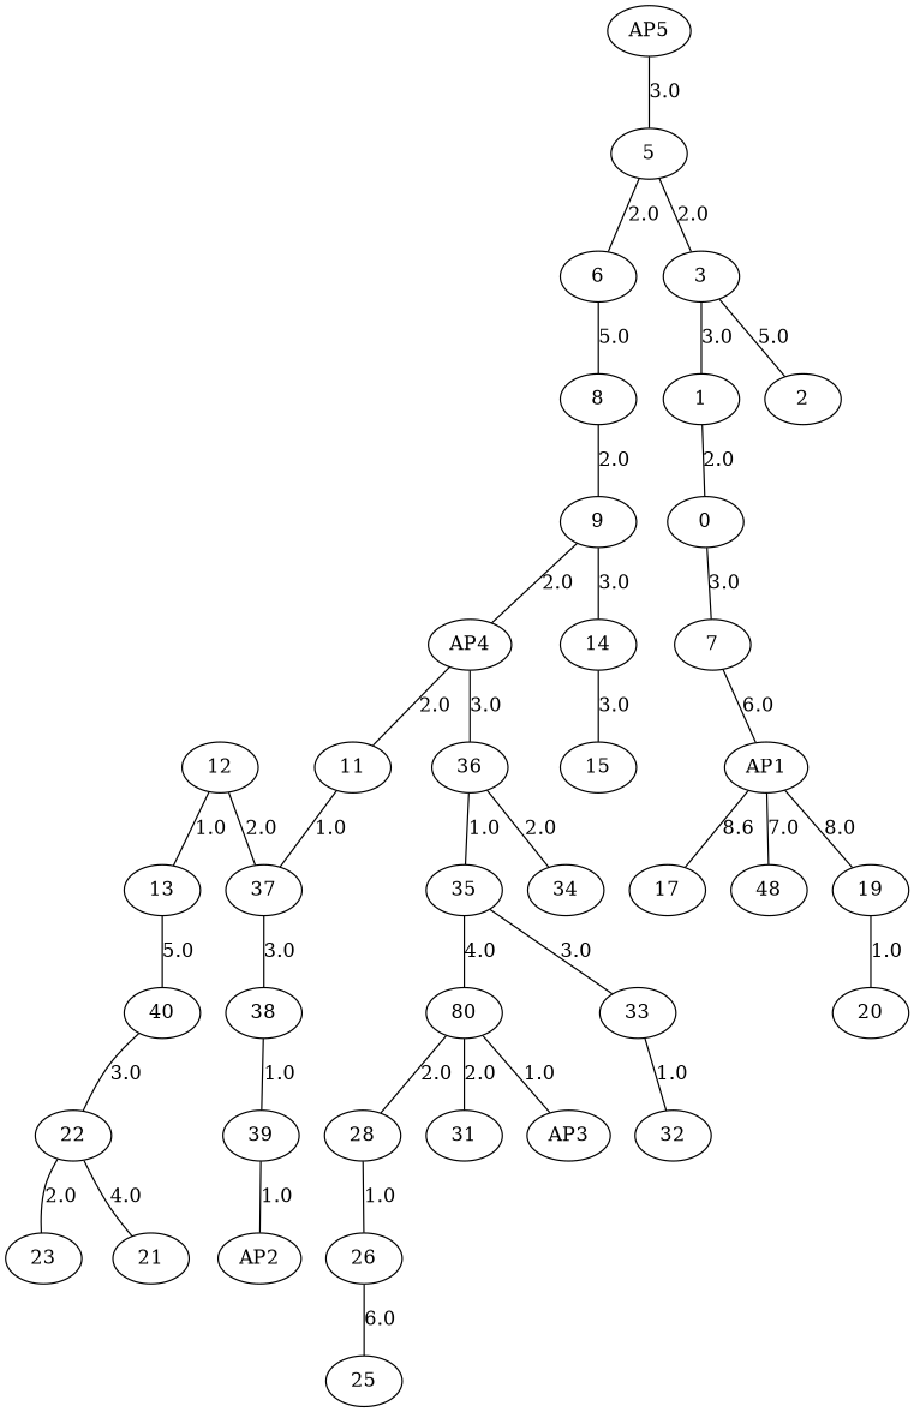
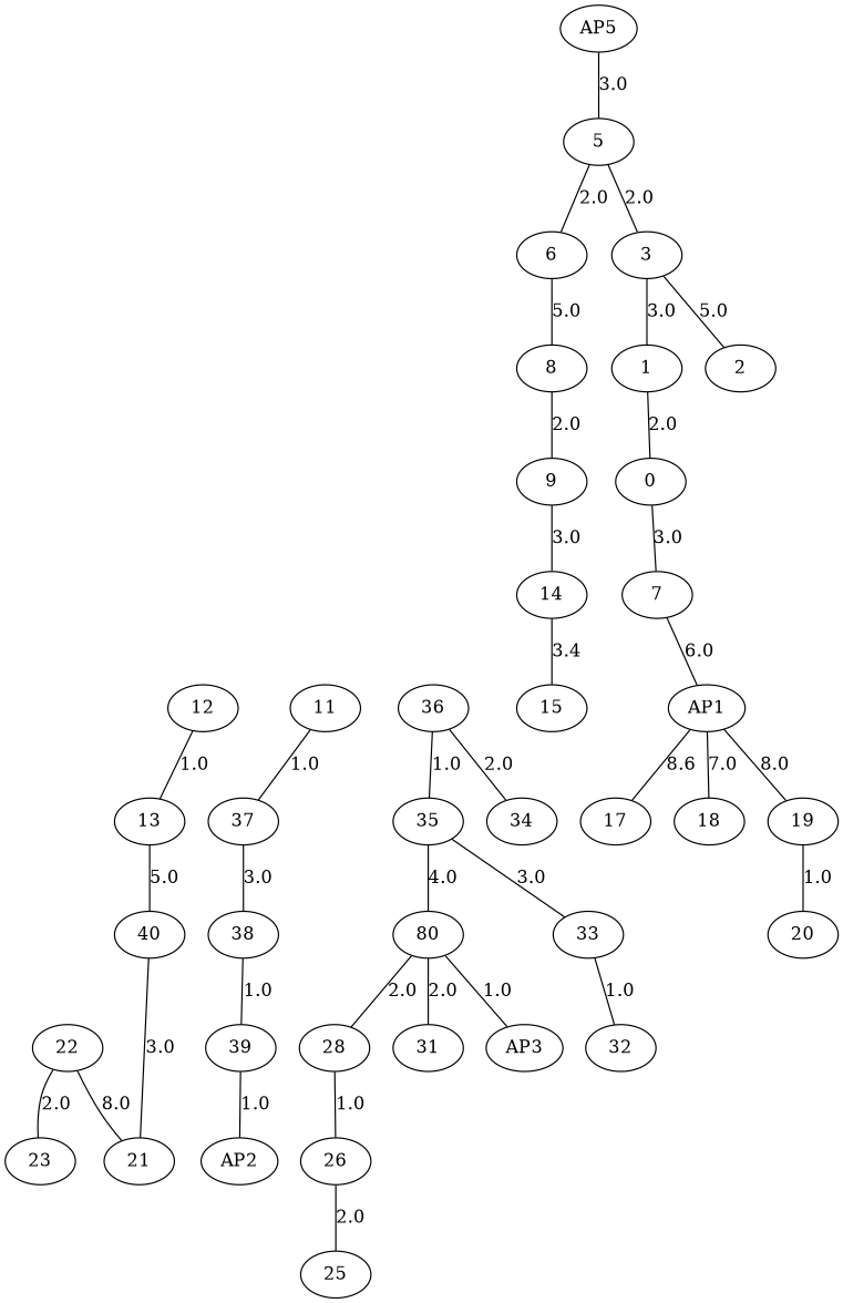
  graph {
    22
    23
    21
    26
    25
    28
    n7 [label=80]
    31
    AP3
    11
    37
    12
    13
    40
    38
    33
    32
    39
    AP1
    17
-   18 [label=48]
+   18
    19
    20
    35
    14
    15
    36
    34
    AP2
-   AP4
    AP5
    5
    3
    6
    1
    2
    8
    0
    7
    9
    22 -- 23 [label=2.0]
-   22 -- 21 [label=4.0]
-   26 -- 25 [label=6.0]
+   22 -- 21 [label=8.0]
+   26 -- 25 [label=2.0]
    28 -- 26 [label=1.0]
    n7 -- 28 [label=2.0]
    n7 -- 31 [label=2.0]
    n7 -- AP3 [label=1.0]
    11 -- 37 [label=1.0]
    37 -- 38 [label=3.0]
-   12 -- 37 [label=2.0]
    12 -- 13 [label=1.0]
    13 -- 40 [label=5.0]
-   40 -- 22 [label=3.0]
+   40 -- 21 [label=3.0]
    38 -- 39 [label=1.0]
    33 -- 32 [label=1.0]
    39 -- AP2 [label=1.0]
    AP1 -- 17 [label=8.6]
    AP1 -- 18 [label=7.0]
    AP1 -- 19 [label=8.0]
    19 -- 20 [label=1.0]
    35 -- n7 [label=4.0]
    35 -- 33 [label=3.0]
-   14 -- 15 [label=3.0]
+   14 -- 15 [label=3.4]
    36 -- 35 [label=1.0]
    36 -- 34 [label=2.0]
-   AP4 -- 11 [label=2.0]
-   AP4 -- 36 [label=3.0]
    AP5 -- 5 [label=3.0]
    5 -- 3 [label=2.0]
    5 -- 6 [label=2.0]
    3 -- 1 [label=3.0]
    3 -- 2 [label=5.0]
    6 -- 8 [label=5.0]
    1 -- 0 [label=2.0]
    8 -- 9 [label=2.0]
    0 -- 7 [label=3.0]
    7 -- AP1 [label=6.0]
    9 -- 14 [label=3.0]
-   9 -- AP4 [label=2.0]
  }
